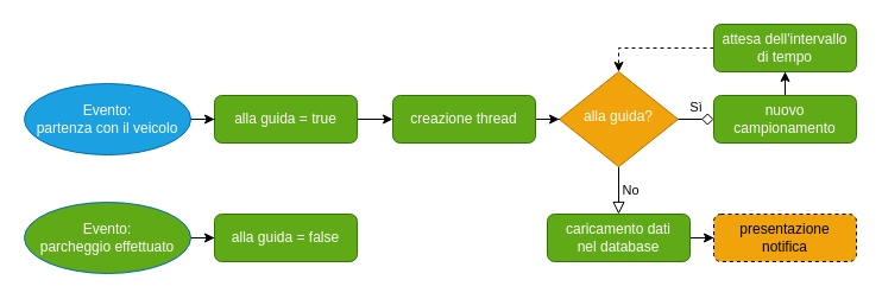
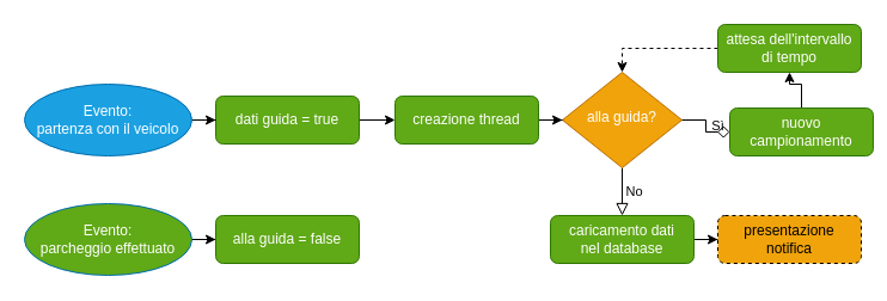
  <mxCell id="0" />
  <mxCell id="1" parent="0" />
  <mxCell id="2" style="edgeStyle=orthogonalEdgeStyle;rounded=0;orthogonalLoop=1;jettySize=auto;html=1;" edge="1" parent="1" source="3" target="14"><mxGeometry relative="1" as="geometry" /></mxCell>
- <mxCell id="3" value="alla guida = true" style="rounded=1;whiteSpace=wrap;html=1;fontSize=12;glass=0;strokeWidth=1;shadow=0;fillColor=#60a917;strokeColor=#2D7600;fontColor=#ffffff;" vertex="1" parent="1"><mxGeometry x="180" y="80" width="120" height="40" as="geometry" /></mxCell>
+ <mxCell id="3" value="dati guida = true" style="rounded=1;whiteSpace=wrap;html=1;fontSize=12;glass=0;strokeWidth=1;shadow=0;fillColor=#60a917;strokeColor=#2D7600;fontColor=#ffffff;" vertex="1" parent="1"><mxGeometry x="180" y="80" width="120" height="40" as="geometry" /></mxCell>
  <mxCell id="4" value="No" style="edgeStyle=orthogonalEdgeStyle;rounded=0;html=1;jettySize=auto;orthogonalLoop=1;fontSize=11;endArrow=block;endFill=0;endSize=8;strokeWidth=1;shadow=0;labelBackgroundColor=none;" parent="1" source="5" target="7" edge="1"><mxGeometry y="10" relative="1" as="geometry"><mxPoint as="offset" /></mxGeometry></mxCell>
  <mxCell id="5" value="alla guida?" style="rhombus;whiteSpace=wrap;html=1;shadow=0;fontFamily=Helvetica;fontSize=12;align=center;strokeWidth=1;spacing=6;spacingTop=-4;fillColor=#f0a30a;strokeColor=#BD7000;fontColor=#ffffff;" parent="1" vertex="1"><mxGeometry x="470" y="60" width="100" height="80" as="geometry" /></mxCell>
  <mxCell id="6" style="edgeStyle=orthogonalEdgeStyle;rounded=0;orthogonalLoop=1;jettySize=auto;html=1;entryX=0;entryY=0.5;entryDx=0;entryDy=0;" edge="1" parent="1" source="7" target="20"><mxGeometry relative="1" as="geometry" /></mxCell>
  <mxCell id="7" value="caricamento dati&lt;br&gt;nel database" style="rounded=1;whiteSpace=wrap;html=1;fontSize=12;glass=0;strokeWidth=1;shadow=0;fillColor=#60a917;strokeColor=#2D7600;fontColor=#ffffff;" parent="1" vertex="1"><mxGeometry x="460" y="180" width="120" height="40" as="geometry" /></mxCell>
  <mxCell id="8" style="edgeStyle=orthogonalEdgeStyle;rounded=0;orthogonalLoop=1;jettySize=auto;html=1;entryX=0;entryY=0.5;entryDx=0;entryDy=0;" edge="1" parent="1" source="9" target="3"><mxGeometry relative="1" as="geometry" /></mxCell>
  <mxCell id="9" value="&lt;span style=&quot;color: rgb(255 , 255 , 255)&quot;&gt;Evento:&lt;/span&gt;&lt;br style=&quot;color: rgb(255 , 255 , 255)&quot;&gt;&lt;span style=&quot;color: rgb(255 , 255 , 255)&quot;&gt;partenza con il veicolo&lt;/span&gt;" style="ellipse;whiteSpace=wrap;html=1;rounded=1;shadow=0;glass=0;fillColor=#1ba1e2;strokeColor=#006EAF;fontColor=#ffffff;" vertex="1" parent="1"><mxGeometry x="20" y="70" width="140" height="60" as="geometry" /></mxCell>
  <mxCell id="10" style="edgeStyle=orthogonalEdgeStyle;rounded=0;orthogonalLoop=1;jettySize=auto;html=1;" edge="1" parent="1" source="11" target="12"><mxGeometry relative="1" as="geometry" /></mxCell>
  <mxCell id="11" value="&lt;span style=&quot;color: rgb(255 , 255 , 255)&quot;&gt;Evento:&lt;/span&gt;&lt;br style=&quot;color: rgb(255 , 255 , 255)&quot;&gt;parcheggio effettuato" style="ellipse;whiteSpace=wrap;html=1;rounded=1;shadow=0;glass=0;fillColor=#60a917;strokeColor=#006EAF;fontColor=#ffffff;" vertex="1" parent="1"><mxGeometry x="20" y="170" width="140" height="60" as="geometry" /></mxCell>
  <mxCell id="12" value="alla guida = false" style="rounded=1;whiteSpace=wrap;html=1;fontSize=12;glass=0;strokeWidth=1;shadow=0;fillColor=#60a917;strokeColor=#2D7600;fontColor=#ffffff;" vertex="1" parent="1"><mxGeometry x="180" y="180" width="120" height="40" as="geometry" /></mxCell>
  <mxCell id="13" style="edgeStyle=orthogonalEdgeStyle;rounded=0;orthogonalLoop=1;jettySize=auto;html=1;" edge="1" parent="1" source="14" target="5"><mxGeometry relative="1" as="geometry" /></mxCell>
  <mxCell id="14" value="creazione thread" style="rounded=1;whiteSpace=wrap;html=1;fontSize=12;glass=0;strokeWidth=1;shadow=0;fillColor=#60a917;strokeColor=#2D7600;fontColor=#ffffff;" vertex="1" parent="1"><mxGeometry x="330" y="80" width="120" height="40" as="geometry" /></mxCell>
  <mxCell id="15" value="Sì" style="edgeStyle=orthogonalEdgeStyle;rounded=0;html=1;jettySize=auto;orthogonalLoop=1;fontSize=11;endArrow=diamond;endFill=0;endSize=8;strokeWidth=1;shadow=0;labelBackgroundColor=none;exitX=1;exitY=0.5;exitDx=0;exitDy=0;entryX=0;entryY=0.5;entryDx=0;entryDy=0;" edge="1" parent="1" source="5" target="17"><mxGeometry y="10" relative="1" as="geometry"><mxPoint as="offset" /><mxPoint x="640" y="90" as="sourcePoint" /><mxPoint x="640" y="100" as="targetPoint" /></mxGeometry></mxCell>
  <mxCell id="16" style="edgeStyle=orthogonalEdgeStyle;rounded=0;orthogonalLoop=1;jettySize=auto;html=1;" edge="1" parent="1" source="17" target="19"><mxGeometry relative="1" as="geometry" /></mxCell>
- <mxCell id="17" value="nuovo campionamento" style="rounded=1;whiteSpace=wrap;html=1;fontSize=12;glass=0;strokeWidth=1;shadow=0;fillColor=#60a917;strokeColor=#2D7600;fontColor=#ffffff;" vertex="1" parent="1"><mxGeometry x="600" y="80" width="120" height="40" as="geometry" /></mxCell>
+ <mxCell id="17" value="nuovo campionamento" style="rounded=1;whiteSpace=wrap;html=1;fontSize=12;glass=0;strokeWidth=1;shadow=0;fillColor=#60a917;strokeColor=#2D7600;fontColor=#ffffff;" vertex="1" parent="1"><mxGeometry x="610" y="90" width="120" height="40" as="geometry" /></mxCell>
  <mxCell id="18" style="edgeStyle=orthogonalEdgeStyle;rounded=0;orthogonalLoop=1;jettySize=auto;html=1;entryX=0.5;entryY=0;entryDx=0;entryDy=0;dashed=1;" edge="1" parent="1" source="19" target="5"><mxGeometry relative="1" as="geometry" /></mxCell>
  <mxCell id="19" value="attesa dell'intervallo&lt;br&gt;di tempo" style="rounded=1;whiteSpace=wrap;html=1;fontSize=12;glass=0;strokeWidth=1;shadow=0;fillColor=#60a917;strokeColor=#2D7600;fontColor=#ffffff;" vertex="1" parent="1"><mxGeometry x="600" y="20" width="120" height="40" as="geometry" /></mxCell>
  <mxCell id="20" value="presentazione&lt;br&gt;notifica" style="rounded=1;whiteSpace=wrap;html=1;fontSize=12;glass=0;strokeWidth=1;shadow=0;dashed=1;fillColor=#f0a30a;" vertex="1" parent="1"><mxGeometry x="600" y="180" width="120" height="40" as="geometry" /></mxCell>
